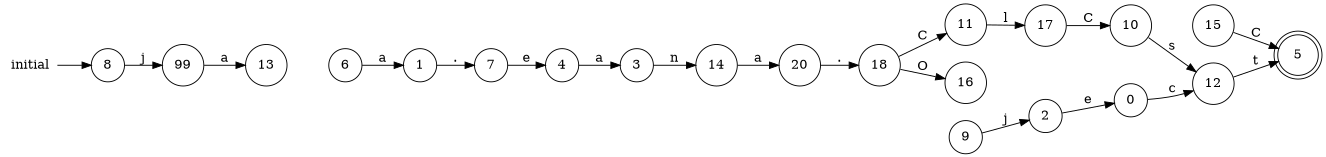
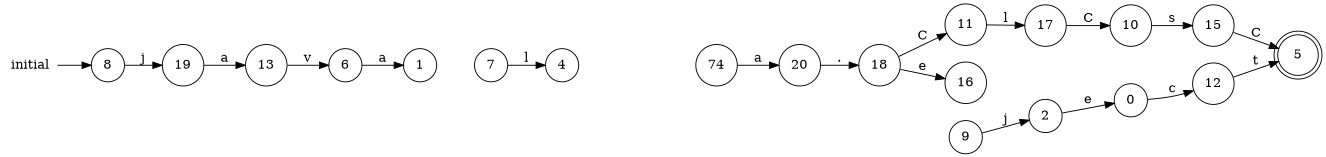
  digraph {
    rankdir=LR
    node [shape=circle]
    0
    12
    5 [shape=doublecircle]
    1
    7
    4
-   3
    2
-   14
+   14 [label=74]
    20
    18
    6
    8
-   19 [label=99]
+   19
    13
    initial [shape=plaintext]
    9
    10
    15
    11
    17
    16
    0 -> 12 [label=c]
    12 -> 5 [label=t]
-   1 -> 7 [label="."]
-   7 -> 4 [label=e]
-   4 -> 3 [label=a]
-   3 -> 14 [label=n]
+   7 -> 4 [label=l]
    2 -> 0 [label=e]
    14 -> 20 [label=a]
    20 -> 18 [label="."]
    18 -> 11 [label=C]
-   18 -> 16 [label=O]
+   18 -> 16 [label=e]
    6 -> 1 [label=a]
    8 -> 19 [label=j]
    19 -> 13 [label=a]
+   13 -> 6 [label=v]
    initial -> 8
    9 -> 2 [label=j]
-   10 -> 12 [label=s]
+   10 -> 15 [label=s]
    15 -> 5 [label=C]
    11 -> 17 [label=l]
    17 -> 10 [label=C]
  }
